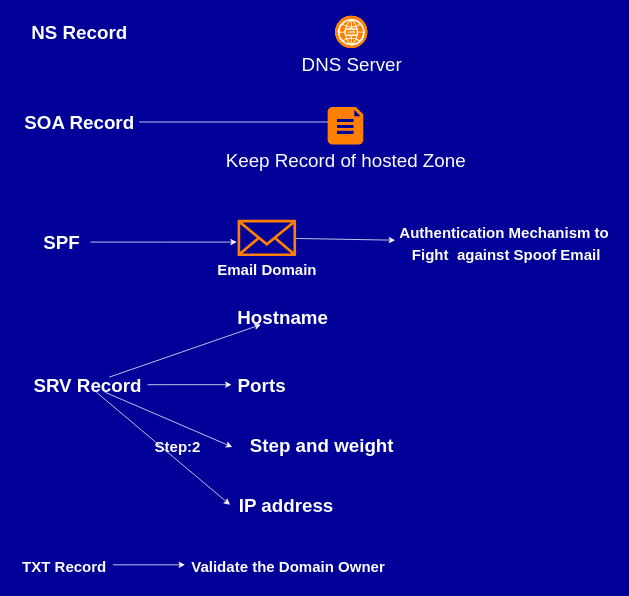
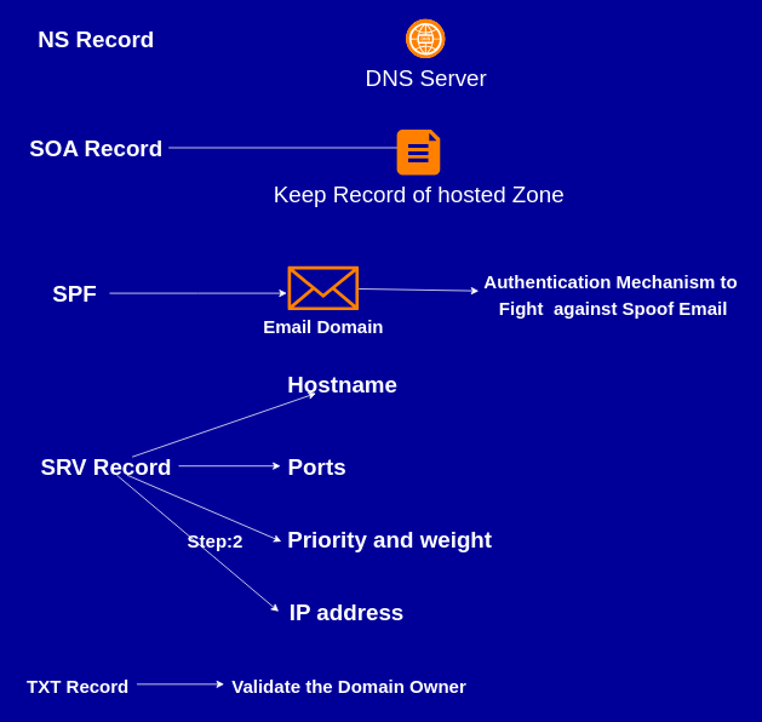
  <mxCell id="0" />
  <mxCell id="1" parent="0" />
  <mxCell id="2" value="&lt;font color=&quot;#ffffff&quot;&gt;&lt;b&gt;NS Record&lt;/b&gt;&lt;/font&gt;" style="text;html=1;resizable=0;autosize=1;align=center;verticalAlign=middle;points=[];fillColor=none;strokeColor=none;rounded=0;fontSize=25;" vertex="1" parent="1"><mxGeometry x="35" y="22" width="140" height="40" as="geometry" /></mxCell>
  <mxCell id="3" style="edgeStyle=orthogonalEdgeStyle;rounded=0;orthogonalLoop=1;jettySize=auto;html=1;strokeColor=#FFFFFF;fontSize=25;entryX=0.211;entryY=0.4;entryDx=0;entryDy=0;entryPerimeter=0;" edge="1" source="4" target="6" parent="1"><mxGeometry relative="1" as="geometry"><mxPoint x="291" y="162" as="targetPoint" /></mxGeometry></mxCell>
  <mxCell id="4" value="&lt;font color=&quot;#ffffff&quot;&gt;&lt;b&gt;SOA Record&lt;/b&gt;&lt;/font&gt;" style="text;html=1;resizable=0;autosize=1;align=center;verticalAlign=middle;points=[];fillColor=none;strokeColor=none;rounded=0;fontSize=25;" vertex="1" parent="1"><mxGeometry x="25" y="142" width="160" height="40" as="geometry" /></mxCell>
  <mxCell id="5" value="&lt;font color=&quot;#ffffff&quot;&gt;DNS Server&lt;/font&gt;" style="verticalLabelPosition=bottom;html=1;strokeColor=#ffffff;verticalAlign=top;align=center;points=[[0.145,0.145,0],[0.5,0,0],[0.855,0.145,0],[1,0.5,0],[0.855,0.855,0],[0.5,1,0],[0.145,0.855,0],[0,0.5,0]];pointerEvents=1;shape=mxgraph.cisco_safe.compositeIcon;bgIcon=ellipse;resIcon=mxgraph.cisco_safe.capability.dns;fontSize=25;fillColor=#FF8000;strokeWidth=2;" vertex="1" parent="1"><mxGeometry x="446" y="20.5" width="43" height="43" as="geometry" /></mxCell>
  <mxCell id="6" value="&lt;font color=&quot;#ffffff&quot;&gt;Keep Record of hosted Zone&lt;/font&gt;" style="verticalLabelPosition=bottom;html=1;verticalAlign=top;align=center;strokeColor=none;shape=mxgraph.azure.file_2;pointerEvents=1;fontSize=25;fillColor=#FF8000;" vertex="1" parent="1"><mxGeometry x="436" y="142" width="47.5" height="50" as="geometry" /></mxCell>
  <mxCell id="7" style="edgeStyle=orthogonalEdgeStyle;rounded=0;orthogonalLoop=1;jettySize=auto;html=1;strokeColor=#FFFFFF;" edge="1" source="8" parent="1"><mxGeometry relative="1" as="geometry"><mxPoint x="315" y="322" as="targetPoint" /></mxGeometry></mxCell>
  <mxCell id="8" value="&lt;font color=&quot;#ffffff&quot; size=&quot;1&quot;&gt;&lt;b style=&quot;font-size: 25px&quot;&gt;SPF&amp;nbsp;&lt;/b&gt;&lt;/font&gt;" style="text;html=1;resizable=0;autosize=1;align=center;verticalAlign=middle;points=[];fillColor=none;strokeColor=none;rounded=0;" vertex="1" parent="1"><mxGeometry x="50" y="307" width="70" height="30" as="geometry" /></mxCell>
  <mxCell id="9" style="edgeStyle=none;rounded=0;orthogonalLoop=1;jettySize=auto;html=1;strokeColor=#FFFFFF;fontSize=25;" edge="1" parent="1" source="10" target="11"><mxGeometry relative="1" as="geometry" /></mxCell>
  <mxCell id="10" value="&lt;font color=&quot;#ffffff&quot; size=&quot;1&quot;&gt;&lt;b style=&quot;font-size: 20px&quot;&gt;Email Domain&lt;/b&gt;&lt;/font&gt;" style="outlineConnect=0;fontColor=#232F3E;strokeColor=none;dashed=0;verticalLabelPosition=bottom;verticalAlign=top;align=center;html=1;fontSize=12;fontStyle=0;aspect=fixed;pointerEvents=1;shape=mxgraph.aws4.email_2;fillColor=#FF8000;" vertex="1" parent="1"><mxGeometry x="316" y="292" width="78" height="49" as="geometry" /></mxCell>
  <mxCell id="11" value="&lt;span style=&quot;font-size: 20px&quot;&gt;&lt;b&gt;&lt;font color=&quot;#ffffff&quot;&gt;Authentication Mechanism to&lt;br&gt;&amp;nbsp;Fight&amp;nbsp; against Spoof Email&lt;/font&gt;&lt;/b&gt;&lt;/span&gt;" style="text;html=1;resizable=0;autosize=1;align=center;verticalAlign=middle;points=[];fillColor=none;strokeColor=none;rounded=0;fontSize=25;" vertex="1" parent="1"><mxGeometry x="526" y="287" width="290" height="70" as="geometry" /></mxCell>
  <mxCell id="12" style="edgeStyle=none;rounded=0;orthogonalLoop=1;jettySize=auto;html=1;strokeColor=#FFFFFF;fontSize=25;" edge="1" parent="1" source="16" target="17"><mxGeometry relative="1" as="geometry" /></mxCell>
  <mxCell id="13" style="rounded=0;orthogonalLoop=1;jettySize=auto;html=1;strokeColor=#FFFFFF;fontSize=25;" edge="1" parent="1" source="16" target="18"><mxGeometry relative="1" as="geometry" /></mxCell>
  <mxCell id="14" style="edgeStyle=none;rounded=0;orthogonalLoop=1;jettySize=auto;html=1;entryX=0.004;entryY=0.65;entryDx=0;entryDy=0;entryPerimeter=0;strokeColor=#FFFFFF;fontSize=25;" edge="1" parent="1" source="16" target="19"><mxGeometry relative="1" as="geometry" /></mxCell>
  <mxCell id="15" style="edgeStyle=none;rounded=0;orthogonalLoop=1;jettySize=auto;html=1;strokeColor=#FFFFFF;fontSize=25;" edge="1" parent="1" source="16"><mxGeometry relative="1" as="geometry"><mxPoint x="306" y="672" as="targetPoint" /></mxGeometry></mxCell>
  <mxCell id="16" value="&lt;font color=&quot;#ffffff&quot;&gt;&lt;span style=&quot;font-size: 25px&quot;&gt;&lt;b&gt;SRV Record&lt;/b&gt;&lt;/span&gt;&lt;/font&gt;" style="text;html=1;resizable=0;autosize=1;align=center;verticalAlign=middle;points=[];fillColor=none;strokeColor=none;rounded=0;" vertex="1" parent="1"><mxGeometry x="36" y="502" width="160" height="20" as="geometry" /></mxCell>
  <mxCell id="17" value="&lt;font color=&quot;#ffffff&quot;&gt;&lt;span style=&quot;font-size: 25px&quot;&gt;&lt;b&gt;Hostname&lt;/b&gt;&lt;/span&gt;&lt;/font&gt;" style="text;html=1;resizable=0;autosize=1;align=center;verticalAlign=middle;points=[];fillColor=none;strokeColor=none;rounded=0;" vertex="1" parent="1"><mxGeometry x="306" y="412" width="140" height="20" as="geometry" /></mxCell>
  <mxCell id="18" value="&lt;font color=&quot;#ffffff&quot;&gt;&lt;span style=&quot;font-size: 25px&quot;&gt;&lt;b&gt;Ports&lt;/b&gt;&lt;/span&gt;&lt;/font&gt;" style="text;html=1;resizable=0;autosize=1;align=center;verticalAlign=middle;points=[];fillColor=none;strokeColor=none;rounded=0;" vertex="1" parent="1"><mxGeometry x="308" y="502" width="80" height="20" as="geometry" /></mxCell>
- <mxCell id="19" value="&lt;font color=&quot;#ffffff&quot;&gt;&lt;span style=&quot;font-size: 25px&quot;&gt;&lt;b&gt;Step and weight&lt;/b&gt;&lt;/span&gt;&lt;/font&gt;" style="text;html=1;resizable=0;autosize=1;align=center;verticalAlign=middle;points=[];fillColor=none;strokeColor=none;rounded=0;" vertex="1" parent="1"><mxGeometry x="308" y="582" width="240" height="20" as="geometry" /></mxCell>
+ <mxCell id="19" value="&lt;font color=&quot;#ffffff&quot;&gt;&lt;span style=&quot;font-size: 25px&quot;&gt;&lt;b&gt;Priority and weight&lt;/b&gt;&lt;/span&gt;&lt;/font&gt;" style="text;html=1;resizable=0;autosize=1;align=center;verticalAlign=middle;points=[];fillColor=none;strokeColor=none;rounded=0;" vertex="1" parent="1"><mxGeometry x="308" y="582" width="240" height="20" as="geometry" /></mxCell>
  <mxCell id="20" value="&lt;font color=&quot;#ffffff&quot;&gt;&lt;span style=&quot;font-size: 25px&quot;&gt;&lt;b&gt;IP address&lt;/b&gt;&lt;/span&gt;&lt;/font&gt;" style="text;html=1;resizable=0;autosize=1;align=left;verticalAlign=middle;points=[];fillColor=none;strokeColor=none;rounded=0;" vertex="1" parent="1"><mxGeometry x="316" y="662" width="140" height="20" as="geometry" /></mxCell>
  <mxCell id="21" value="&lt;font color=&quot;#ffffff&quot; size=&quot;1&quot;&gt;&lt;b style=&quot;font-size: 20px&quot;&gt;Step:2&lt;/b&gt;&lt;/font&gt;" style="text;html=1;resizable=0;autosize=1;align=center;verticalAlign=middle;points=[];fillColor=none;strokeColor=none;rounded=0;fontSize=25;" vertex="1" parent="1"><mxGeometry x="196" y="582" width="80" height="20" as="geometry" /></mxCell>
  <mxCell id="22" style="edgeStyle=none;rounded=0;orthogonalLoop=1;jettySize=auto;html=1;strokeColor=#FFFFFF;fontSize=25;" edge="1" parent="1" source="23" target="24"><mxGeometry relative="1" as="geometry" /></mxCell>
  <mxCell id="23" value="&lt;font color=&quot;#ffffff&quot;&gt;&lt;span style=&quot;font-size: 20px&quot;&gt;&lt;b&gt;TXT Record&lt;/b&gt;&lt;/span&gt;&lt;/font&gt;" style="text;html=1;resizable=0;autosize=1;align=center;verticalAlign=middle;points=[];fillColor=none;strokeColor=none;rounded=0;fontSize=25;" vertex="1" parent="1"><mxGeometry x="20" y="732" width="130" height="40" as="geometry" /></mxCell>
  <mxCell id="24" value="&lt;font color=&quot;#ffffff&quot;&gt;&lt;span style=&quot;font-size: 20px&quot;&gt;&lt;b&gt;Validate the Domain Owner&amp;nbsp;&lt;/b&gt;&lt;/span&gt;&lt;/font&gt;" style="text;html=1;resizable=0;autosize=1;align=center;verticalAlign=middle;points=[];fillColor=none;strokeColor=none;rounded=0;fontSize=25;" vertex="1" parent="1"><mxGeometry x="246" y="732" width="280" height="40" as="geometry" /></mxCell>
